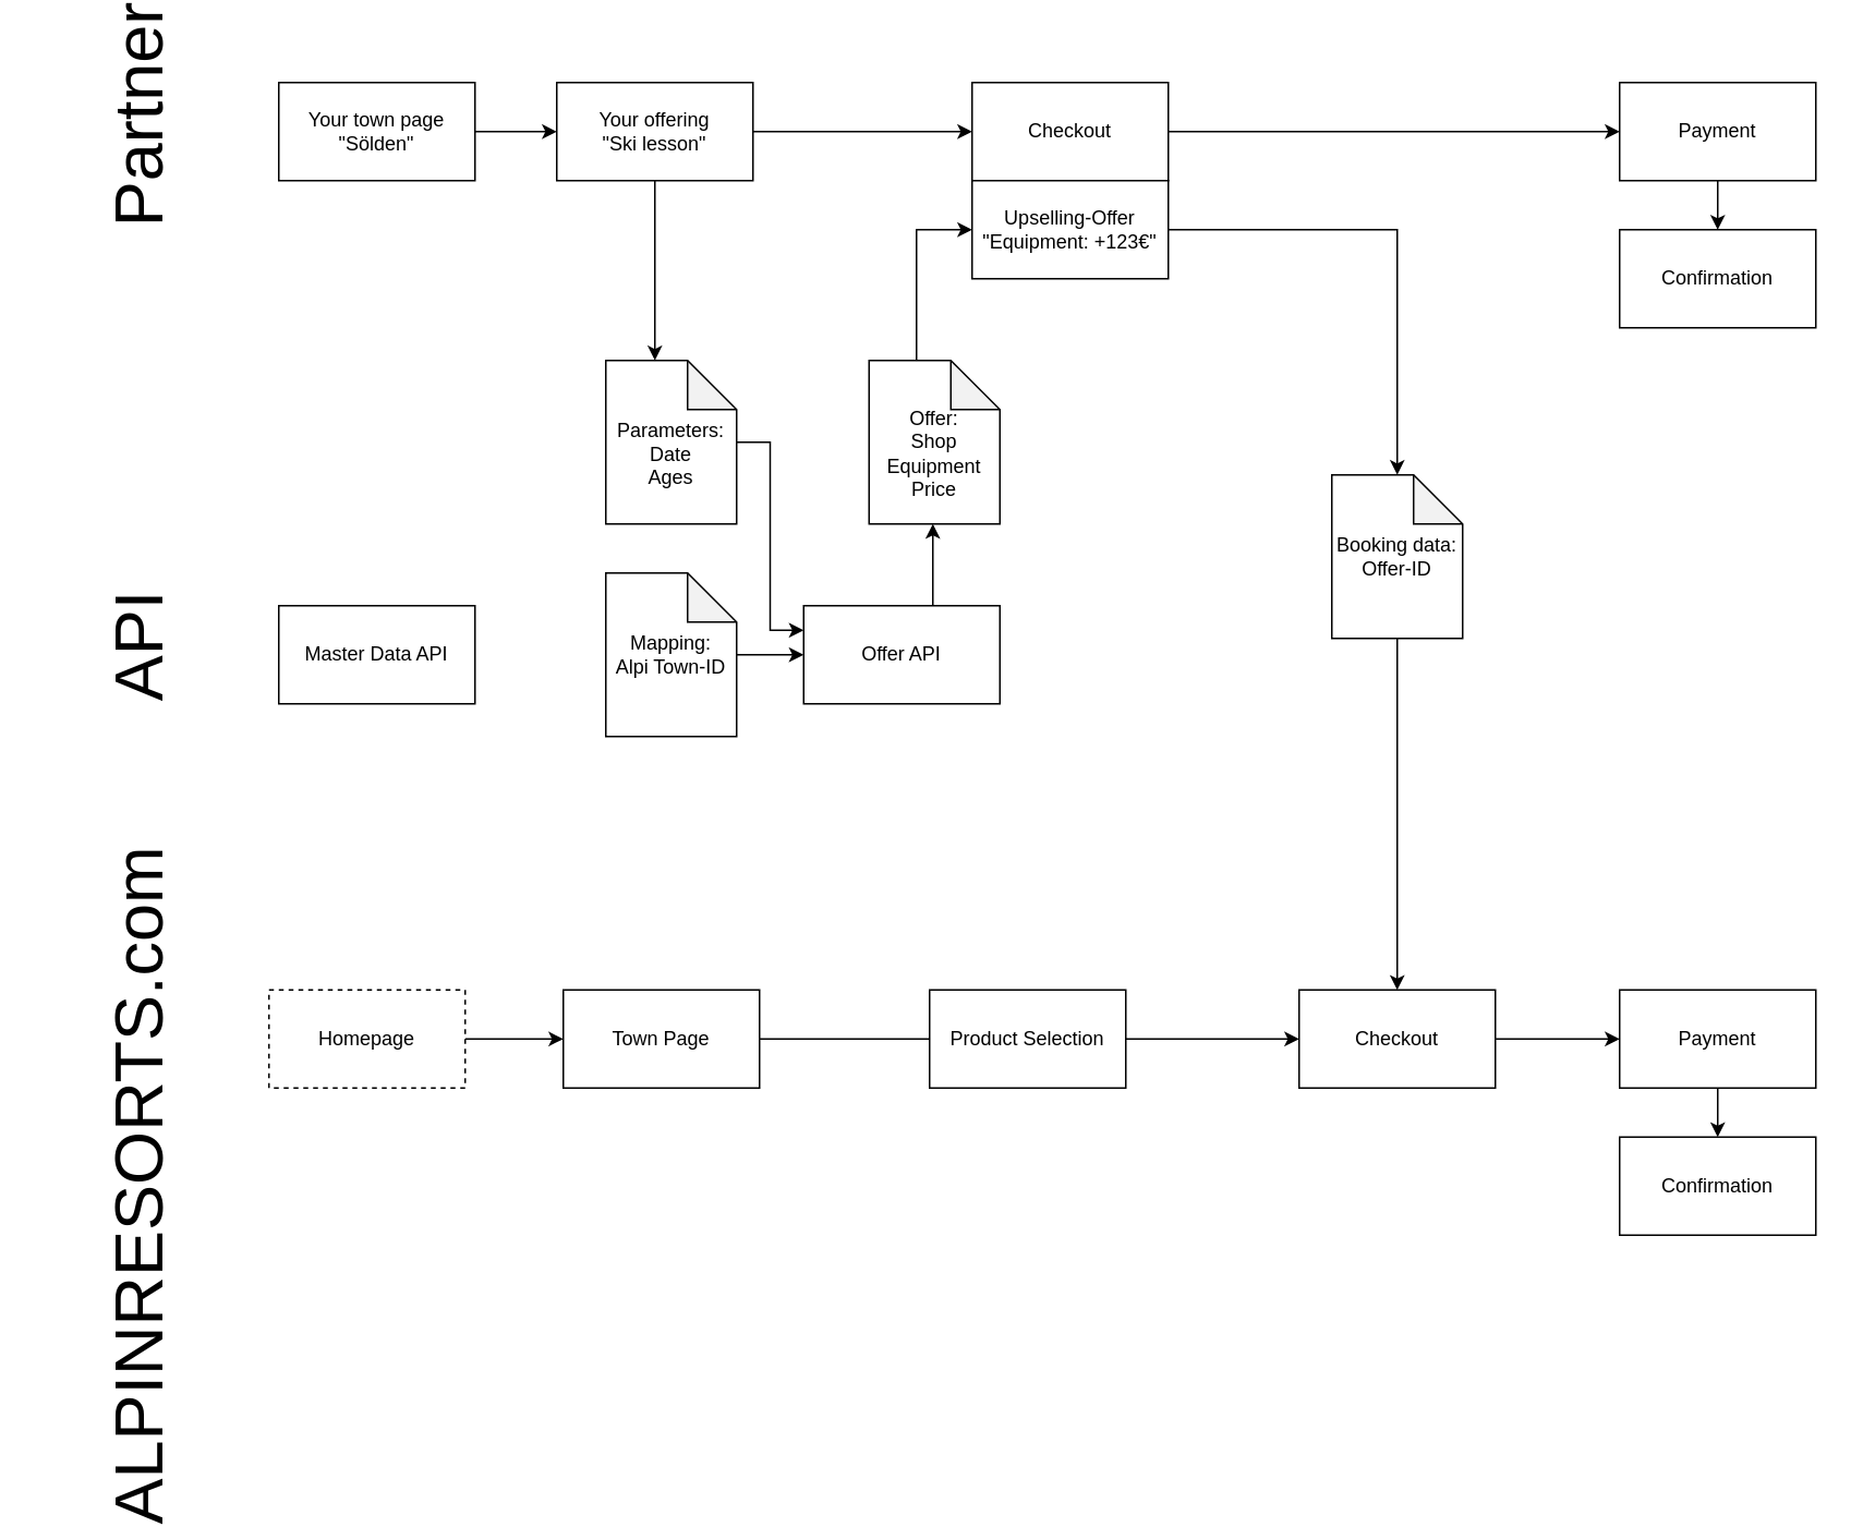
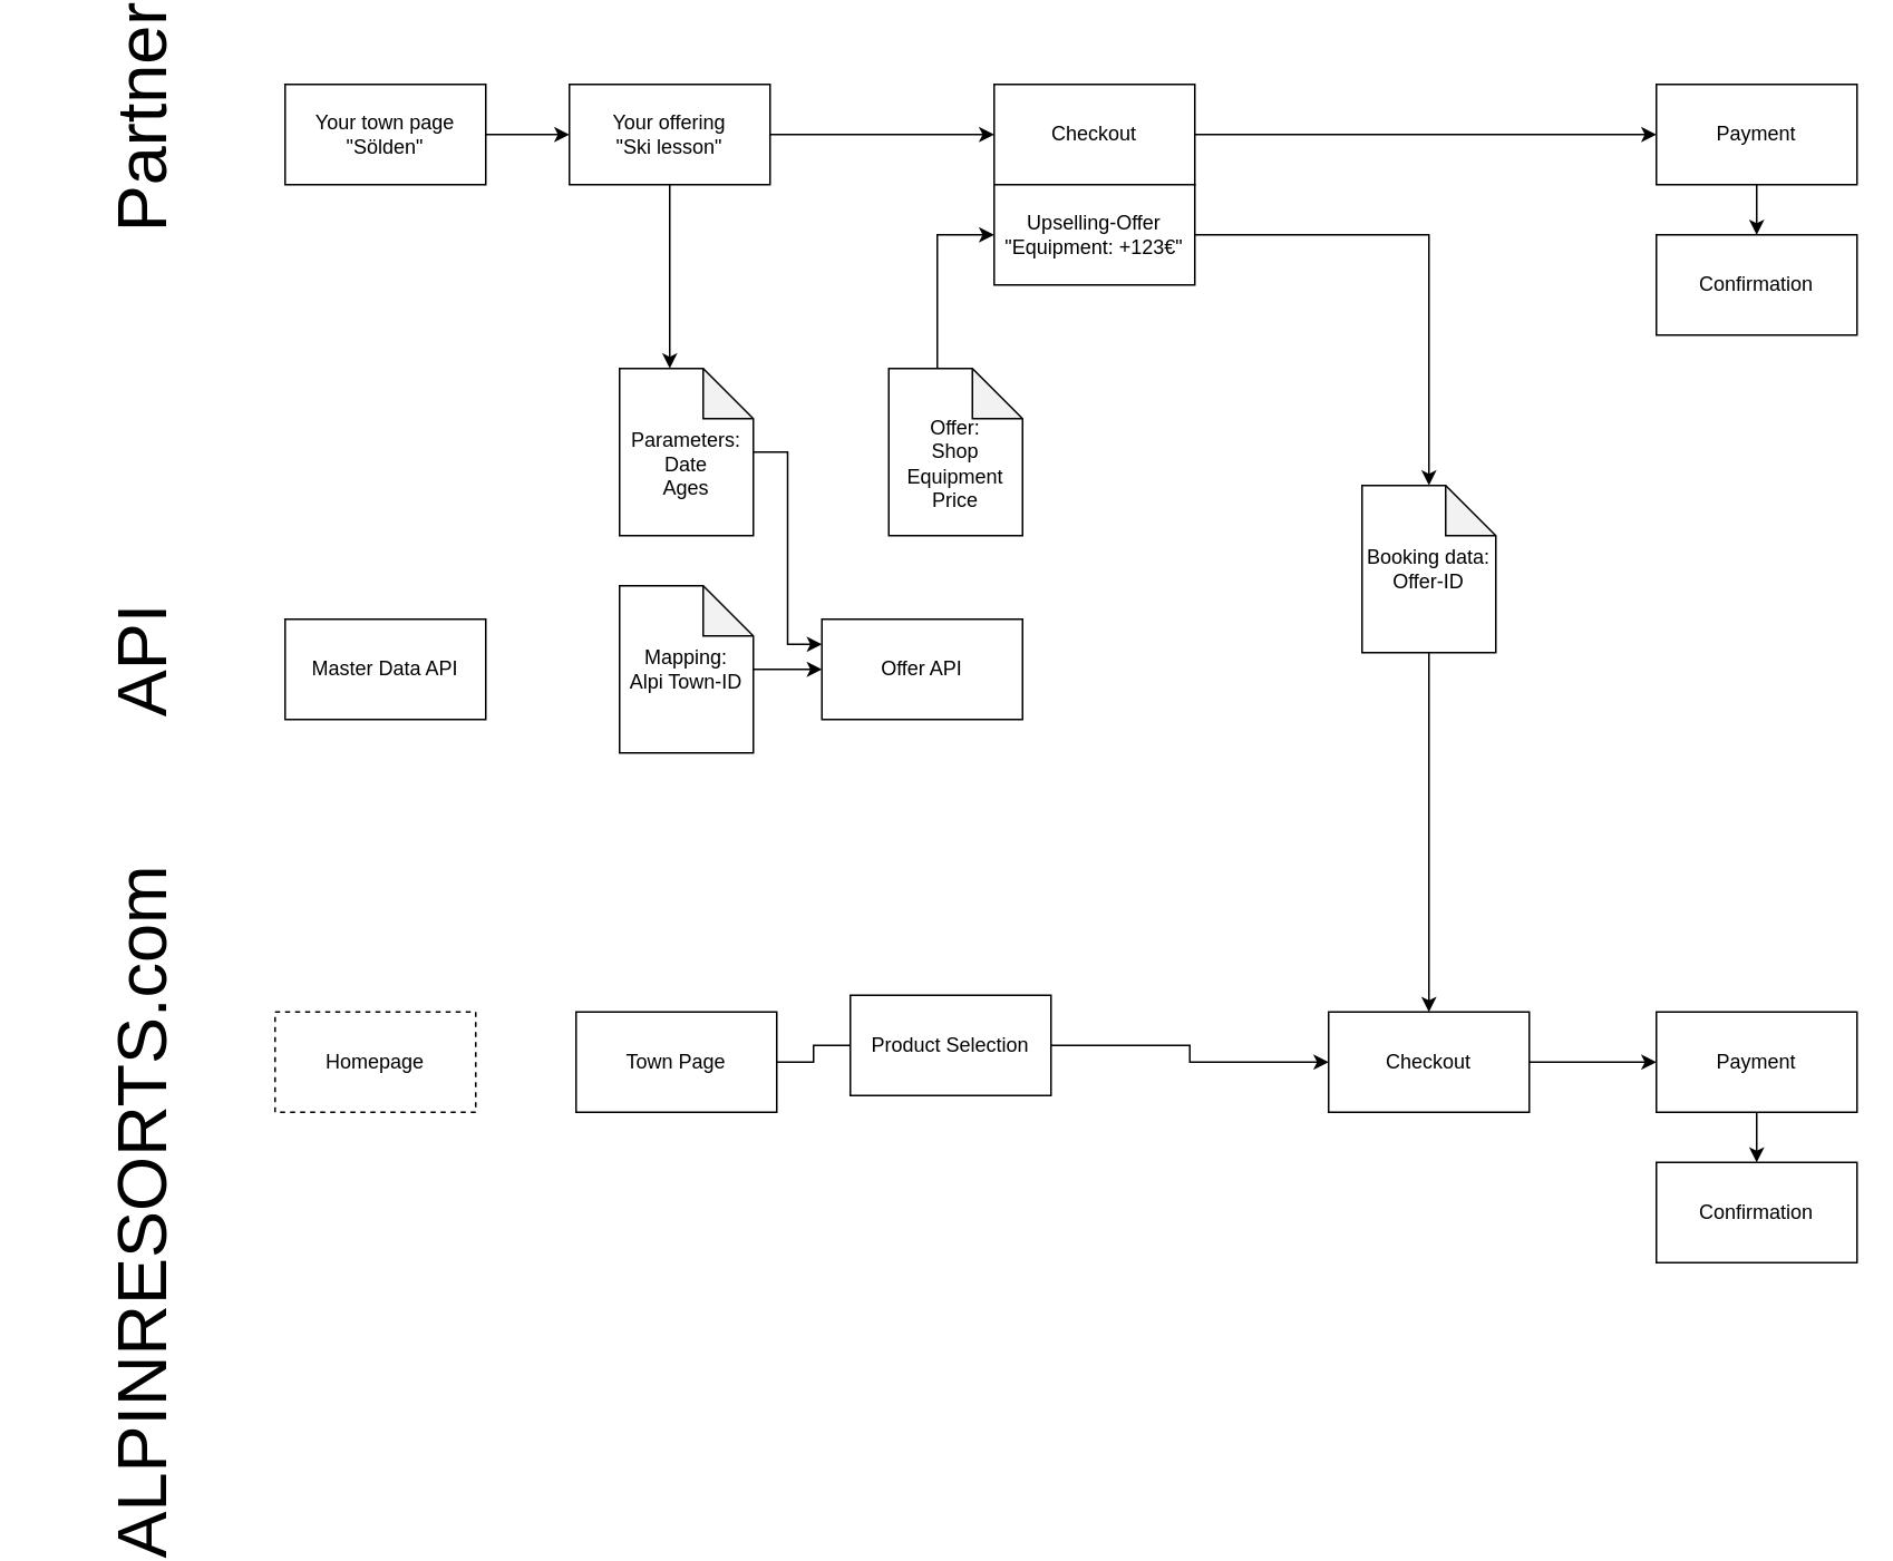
  <mxCell id="0" />
  <mxCell id="1" parent="0" />
  <mxCell id="2" value="ALPINRESORTS.com" style="text;html=1;strokeColor=none;fillColor=none;align=center;verticalAlign=middle;whiteSpace=wrap;rounded=0;rotation=-90;fontSize=42;" parent="1" vertex="1"><mxGeometry x="20" y="675" width="130" height="100" as="geometry" /></mxCell>
- <mxCell id="3" value="" style="edgeStyle=orthogonalEdgeStyle;rounded=0;orthogonalLoop=1;jettySize=auto;html=1;" parent="1" source="4" target="6" edge="1"><mxGeometry relative="1" as="geometry" /></mxCell>
  <mxCell id="4" value="Homepage" style="rounded=0;whiteSpace=wrap;html=1;dashed=1;" parent="1" vertex="1"><mxGeometry x="164" y="605" width="120" height="60" as="geometry" /></mxCell>
  <mxCell id="5" value="" style="edgeStyle=orthogonalEdgeStyle;rounded=0;orthogonalLoop=1;jettySize=auto;html=1;endArrow=none;" parent="1" source="6" target="8" edge="1"><mxGeometry relative="1" as="geometry" /></mxCell>
  <mxCell id="6" value="Town Page" style="rounded=0;whiteSpace=wrap;html=1;" parent="1" vertex="1"><mxGeometry x="344" y="605" width="120" height="60" as="geometry" /></mxCell>
  <mxCell id="7" value="" style="edgeStyle=orthogonalEdgeStyle;rounded=0;orthogonalLoop=1;jettySize=auto;html=1;" parent="1" source="8" target="10" edge="1"><mxGeometry relative="1" as="geometry" /></mxCell>
- <mxCell id="8" value="Product Selection" style="rounded=0;whiteSpace=wrap;html=1;" parent="1" vertex="1"><mxGeometry x="568" y="605" width="120" height="60" as="geometry" /></mxCell>
+ <mxCell id="8" value="Product Selection" style="rounded=0;whiteSpace=wrap;html=1;" parent="1" vertex="1"><mxGeometry x="508" y="595" width="120" height="60" as="geometry" /></mxCell>
  <mxCell id="9" value="" style="edgeStyle=orthogonalEdgeStyle;rounded=0;orthogonalLoop=1;jettySize=auto;html=1;" parent="1" source="10" target="12" edge="1"><mxGeometry relative="1" as="geometry" /></mxCell>
  <mxCell id="10" value="Checkout" style="rounded=0;whiteSpace=wrap;html=1;" parent="1" vertex="1"><mxGeometry x="794" y="605" width="120" height="60" as="geometry" /></mxCell>
  <mxCell id="11" value="" style="edgeStyle=orthogonalEdgeStyle;rounded=0;orthogonalLoop=1;jettySize=auto;html=1;" parent="1" source="12" target="13" edge="1"><mxGeometry relative="1" as="geometry" /></mxCell>
  <mxCell id="12" value="Payment" style="rounded=0;whiteSpace=wrap;html=1;" parent="1" vertex="1"><mxGeometry x="990" y="605" width="120" height="60" as="geometry" /></mxCell>
  <mxCell id="13" value="Confirmation" style="rounded=0;whiteSpace=wrap;html=1;" parent="1" vertex="1"><mxGeometry x="990" y="695" width="120" height="60" as="geometry" /></mxCell>
  <mxCell id="14" style="edgeStyle=orthogonalEdgeStyle;rounded=0;sketch=0;jumpStyle=arc;orthogonalLoop=1;jettySize=auto;html=1;shadow=0;" parent="1" source="32" target="25" edge="1"><mxGeometry relative="1" as="geometry"><Array as="points"><mxPoint x="560" y="140" /></Array></mxGeometry></mxCell>
  <mxCell id="15" value="Partner" style="text;html=1;strokeColor=none;fillColor=none;align=center;verticalAlign=middle;whiteSpace=wrap;rounded=0;rotation=-90;fontSize=42;" parent="1" vertex="1"><mxGeometry x="20" y="20" width="130" height="100" as="geometry" /></mxCell>
  <mxCell id="16" value="API" style="text;html=1;strokeColor=none;fillColor=none;align=center;verticalAlign=middle;whiteSpace=wrap;rounded=0;rotation=-90;fontSize=42;" parent="1" vertex="1"><mxGeometry x="20" width="130" height="100" as="geometry" y="345" /></mxCell>
  <mxCell id="17" value="Master Data API" style="rounded=0;whiteSpace=wrap;html=1;" parent="1" vertex="1"><mxGeometry x="170" y="370" width="120" height="60" as="geometry" /></mxCell>
  <mxCell id="18" value="" style="edgeStyle=orthogonalEdgeStyle;rounded=0;orthogonalLoop=1;jettySize=auto;html=1;" parent="1" source="19" target="37" edge="1"><mxGeometry relative="1" as="geometry" /></mxCell>
  <mxCell id="19" value="Payment" style="rounded=0;whiteSpace=wrap;html=1;" parent="1" vertex="1"><mxGeometry x="990" y="50" width="120" height="60" as="geometry" /></mxCell>
  <mxCell id="20" value="Checkout" style="rounded=0;whiteSpace=wrap;html=1;" parent="1" vertex="1"><mxGeometry x="594" y="50" width="120" height="60" as="geometry" /></mxCell>
  <mxCell id="21" value="" style="edgeStyle=orthogonalEdgeStyle;rounded=0;orthogonalLoop=1;jettySize=auto;html=1;fontSize=42;" parent="1" source="22" target="27" edge="1"><mxGeometry relative="1" as="geometry" /></mxCell>
  <mxCell id="22" value="Your town page&lt;br&gt;&quot;Sölden&quot;" style="rounded=0;whiteSpace=wrap;html=1;" parent="1" vertex="1"><mxGeometry x="170" y="50" width="120" height="60" as="geometry" /></mxCell>
  <mxCell id="23" style="edgeStyle=orthogonalEdgeStyle;rounded=0;orthogonalLoop=1;jettySize=auto;html=1;sketch=0;shadow=0;jumpStyle=arc;exitX=1;exitY=0.25;exitDx=0;exitDy=0;" parent="1" source="27" target="34" edge="1"><mxGeometry relative="1" as="geometry"><Array as="points"><mxPoint x="400" y="65" /><mxPoint x="400" y="270" /></Array></mxGeometry></mxCell>
  <mxCell id="24" style="edgeStyle=orthogonalEdgeStyle;rounded=0;orthogonalLoop=1;jettySize=auto;html=1;" edge="1" parent="1" source="25" target="36"><mxGeometry relative="1" as="geometry" /></mxCell>
  <mxCell id="25" value="Upselling-Offer&lt;br&gt;&quot;Equipment: +123€&quot;" style="rounded=0;whiteSpace=wrap;html=1;" parent="1" vertex="1"><mxGeometry x="594" y="110" width="120" height="60" as="geometry" /></mxCell>
  <mxCell id="26" style="edgeStyle=orthogonalEdgeStyle;rounded=0;orthogonalLoop=1;jettySize=auto;html=1;entryX=0;entryY=0.5;entryDx=0;entryDy=0;fontSize=42;jumpStyle=arc;" parent="1" source="27" target="20" edge="1"><mxGeometry relative="1" as="geometry" /></mxCell>
  <mxCell id="27" value="Your offering&lt;br&gt;&quot;Ski lesson&quot;" style="rounded=0;whiteSpace=wrap;html=1;" parent="1" vertex="1"><mxGeometry x="340" y="50" width="120" height="60" as="geometry" /></mxCell>
- <mxCell id="28" style="edgeStyle=orthogonalEdgeStyle;rounded=0;sketch=0;jumpStyle=arc;orthogonalLoop=1;jettySize=auto;html=1;shadow=0;" parent="1" source="29" target="32" edge="1"><mxGeometry relative="1" as="geometry"><Array as="points"><mxPoint x="570" y="350" /><mxPoint x="570" y="350" /></Array></mxGeometry></mxCell>
  <mxCell id="29" value="Offer API" style="rounded=0;whiteSpace=wrap;html=1;" parent="1" vertex="1"><mxGeometry x="491" y="370" width="120" height="60" as="geometry" /></mxCell>
  <mxCell id="30" style="edgeStyle=orthogonalEdgeStyle;rounded=0;orthogonalLoop=1;jettySize=auto;html=1;entryX=0;entryY=0.5;entryDx=0;entryDy=0;" parent="1" source="31" target="29" edge="1"><mxGeometry relative="1" as="geometry" /></mxCell>
  <mxCell id="31" value="Mapping:&lt;br&gt;Alpi Town-ID&lt;br&gt;" style="shape=note;whiteSpace=wrap;html=1;backgroundOutline=1;darkOpacity=0.05;" parent="1" vertex="1"><mxGeometry x="370" y="349.97" width="80" height="100" as="geometry" /></mxCell>
  <mxCell id="32" value="&lt;br&gt;Offer:&lt;br&gt;Shop&lt;br&gt;Equipment&lt;br&gt;Price" style="shape=note;whiteSpace=wrap;html=1;backgroundOutline=1;darkOpacity=0.05;" parent="1" vertex="1"><mxGeometry x="531" y="220" width="80" height="100" as="geometry" /></mxCell>
  <mxCell id="33" style="edgeStyle=orthogonalEdgeStyle;rounded=0;orthogonalLoop=1;jettySize=auto;html=1;entryX=0;entryY=0.25;entryDx=0;entryDy=0;" parent="1" source="34" target="29" edge="1"><mxGeometry relative="1" as="geometry" /></mxCell>
  <mxCell id="34" value="&lt;br&gt;Parameters:&lt;br&gt;Date&lt;br&gt;Ages" style="shape=note;whiteSpace=wrap;html=1;backgroundOutline=1;darkOpacity=0.05;" parent="1" vertex="1"><mxGeometry x="370" y="219.97" width="80" height="100" as="geometry" /></mxCell>
  <mxCell id="35" style="edgeStyle=orthogonalEdgeStyle;rounded=0;orthogonalLoop=1;jettySize=auto;html=1;" parent="1" source="36" target="10" edge="1"><mxGeometry relative="1" as="geometry"><Array as="points" /><mxPoint x="964" y="399.97" as="targetPoint" /></mxGeometry></mxCell>
  <mxCell id="36" value="Booking data:&lt;br&gt;Offer-ID" style="shape=note;whiteSpace=wrap;html=1;backgroundOutline=1;darkOpacity=0.05;" parent="1" vertex="1"><mxGeometry x="814" y="289.97" width="80" height="100" as="geometry" /></mxCell>
  <mxCell id="37" value="Confirmation" style="rounded=0;whiteSpace=wrap;html=1;" parent="1" vertex="1"><mxGeometry x="990" y="140" width="120" height="60" as="geometry" /></mxCell>
  <mxCell id="38" style="edgeStyle=orthogonalEdgeStyle;rounded=0;orthogonalLoop=1;jettySize=auto;html=1;fontSize=42;jumpStyle=arc;" parent="1" source="20" target="19" edge="1"><mxGeometry relative="1" as="geometry" /></mxCell>
